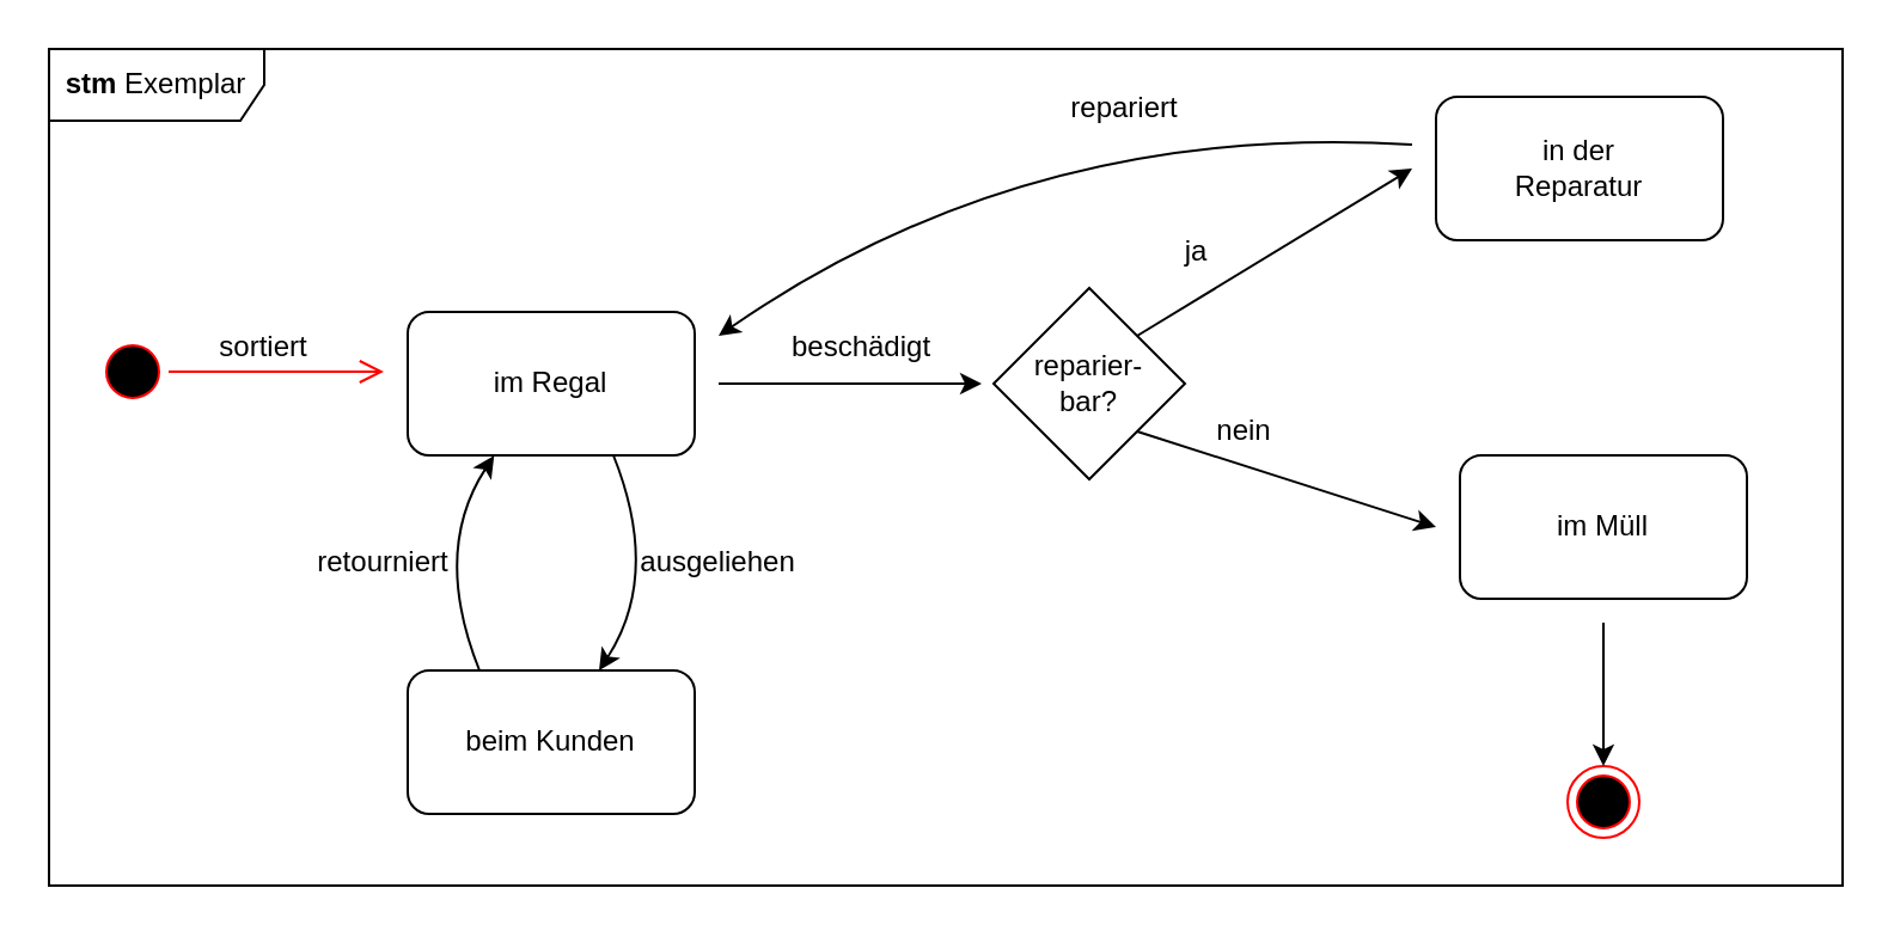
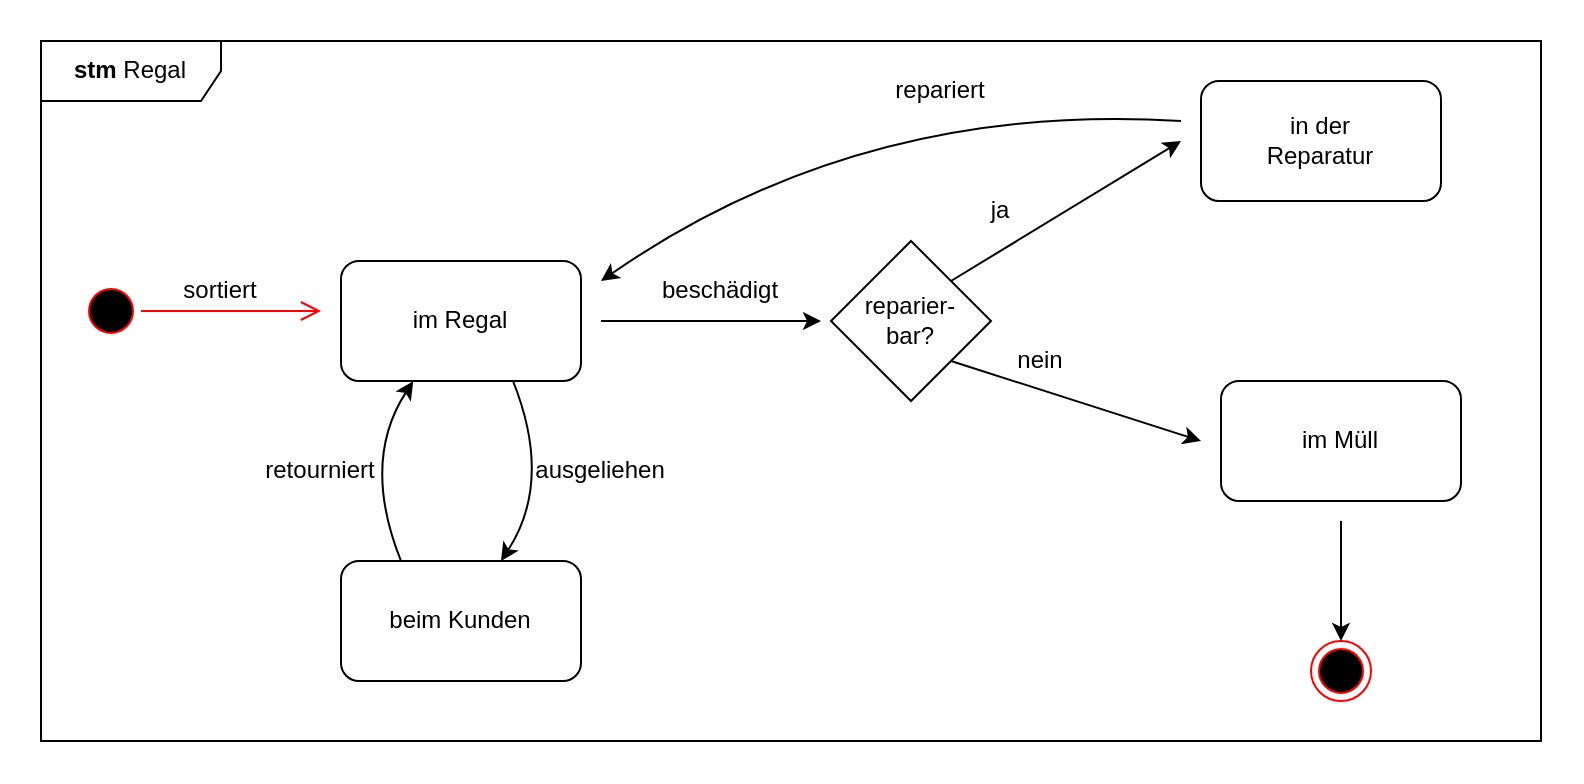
  <mxCell id="0" />
  <mxCell id="1" parent="0" />
  <mxCell id="2" value="im Regal" style="rounded=1;whiteSpace=wrap;html=1;" vertex="1" parent="1"><mxGeometry x="170" y="130" width="120" height="60" as="geometry" /></mxCell>
  <mxCell id="3" value="in der&lt;br&gt;Reparatur" style="rounded=1;whiteSpace=wrap;html=1;" vertex="1" parent="1"><mxGeometry x="600" y="40" width="120" height="60" as="geometry" /></mxCell>
  <mxCell id="4" value="im Müll" style="rounded=1;whiteSpace=wrap;html=1;" vertex="1" parent="1"><mxGeometry x="610" y="190" width="120" height="60" as="geometry" /></mxCell>
  <mxCell id="5" value="beim Kunden" style="rounded=1;whiteSpace=wrap;html=1;" vertex="1" parent="1"><mxGeometry x="170" y="280" width="120" height="60" as="geometry" /></mxCell>
  <mxCell id="6" value="" style="endArrow=classic;html=1;curved=1;exitX=0.25;exitY=0;exitDx=0;exitDy=0;entryX=0.301;entryY=1.002;entryDx=0;entryDy=0;entryPerimeter=0;" edge="1" parent="1" source="5" target="2"><mxGeometry width="50" height="50" relative="1" as="geometry"><mxPoint x="200" y="240" as="sourcePoint" /><mxPoint x="200" y="190" as="targetPoint" /><Array as="points"><mxPoint x="180" y="230" /></Array></mxGeometry></mxCell>
  <mxCell id="7" value="" style="endArrow=classic;html=1;curved=1;exitX=0.25;exitY=0;exitDx=0;exitDy=0;entryX=0.301;entryY=1.002;entryDx=0;entryDy=0;entryPerimeter=0;" edge="1" parent="1"><mxGeometry width="50" height="50" relative="1" as="geometry"><mxPoint x="256" y="190" as="sourcePoint" /><mxPoint x="250" y="280" as="targetPoint" /><Array as="points"><mxPoint x="276" y="240" /></Array></mxGeometry></mxCell>
  <mxCell id="8" value="" style="ellipse;html=1;shape=startState;fillColor=#000000;strokeColor=#ff0000;" vertex="1" parent="1"><mxGeometry x="40" y="140" width="30" height="30" as="geometry" /></mxCell>
  <mxCell id="9" value="" style="edgeStyle=orthogonalEdgeStyle;html=1;verticalAlign=bottom;endArrow=open;endSize=8;strokeColor=#ff0000;rounded=0;" edge="1" source="8" parent="1"><mxGeometry relative="1" as="geometry"><mxPoint x="160" y="155" as="targetPoint" /></mxGeometry></mxCell>
  <mxCell id="10" value="" style="ellipse;html=1;shape=endState;fillColor=#000000;strokeColor=#ff0000;" vertex="1" parent="1"><mxGeometry x="655" y="320" width="30" height="30" as="geometry" /></mxCell>
  <mxCell id="11" value="" style="endArrow=classic;html=1;rounded=0;" edge="1" parent="1"><mxGeometry width="50" height="50" relative="1" as="geometry"><mxPoint x="300" y="160" as="sourcePoint" /><mxPoint x="410" y="160" as="targetPoint" /></mxGeometry></mxCell>
  <mxCell id="12" value="" style="endArrow=classic;html=1;rounded=0;entryX=0.5;entryY=0;entryDx=0;entryDy=0;" edge="1" parent="1" target="10"><mxGeometry width="50" height="50" relative="1" as="geometry"><mxPoint x="670" y="260" as="sourcePoint" /><mxPoint x="460" y="260" as="targetPoint" /></mxGeometry></mxCell>
  <mxCell id="13" value="reparier-&lt;br&gt;bar?" style="rhombus;whiteSpace=wrap;html=1;" vertex="1" parent="1"><mxGeometry x="415" y="120" width="80" height="80" as="geometry" /></mxCell>
  <mxCell id="14" value="" style="endArrow=classic;html=1;rounded=0;exitX=1;exitY=0;exitDx=0;exitDy=0;" edge="1" parent="1" source="13"><mxGeometry width="50" height="50" relative="1" as="geometry"><mxPoint x="390" y="340" as="sourcePoint" /><mxPoint x="590" y="70" as="targetPoint" /></mxGeometry></mxCell>
  <mxCell id="15" value="" style="endArrow=classic;html=1;rounded=0;exitX=1;exitY=1;exitDx=0;exitDy=0;" edge="1" parent="1" source="13"><mxGeometry width="50" height="50" relative="1" as="geometry"><mxPoint x="390" y="340" as="sourcePoint" /><mxPoint x="600" y="220" as="targetPoint" /></mxGeometry></mxCell>
  <mxCell id="16" value="" style="curved=1;endArrow=classic;html=1;rounded=0;" edge="1" parent="1"><mxGeometry width="50" height="50" relative="1" as="geometry"><mxPoint x="590" y="60" as="sourcePoint" /><mxPoint x="300" y="140" as="targetPoint" /><Array as="points"><mxPoint x="430" y="50" /></Array></mxGeometry></mxCell>
  <mxCell id="17" value="ja" style="text;html=1;strokeColor=none;fillColor=none;align=center;verticalAlign=middle;whiteSpace=wrap;rounded=0;" vertex="1" parent="1"><mxGeometry x="470" y="90" width="60" height="30" as="geometry" /></mxCell>
  <mxCell id="18" value="nein" style="text;html=1;strokeColor=none;fillColor=none;align=center;verticalAlign=middle;whiteSpace=wrap;rounded=0;" vertex="1" parent="1"><mxGeometry x="490" y="170" width="60" height="20" as="geometry" /></mxCell>
  <mxCell id="19" value="sortiert" style="text;html=1;strokeColor=none;fillColor=none;align=center;verticalAlign=middle;whiteSpace=wrap;rounded=0;" vertex="1" parent="1"><mxGeometry x="80" y="130" width="60" height="30" as="geometry" /></mxCell>
  <mxCell id="20" value="beschädigt" style="text;html=1;strokeColor=none;fillColor=none;align=center;verticalAlign=middle;whiteSpace=wrap;rounded=0;" vertex="1" parent="1"><mxGeometry x="330" y="130" width="60" height="30" as="geometry" /></mxCell>
  <mxCell id="21" value="repariert" style="text;html=1;strokeColor=none;fillColor=none;align=center;verticalAlign=middle;whiteSpace=wrap;rounded=0;" vertex="1" parent="1"><mxGeometry x="440" y="30" width="60" height="30" as="geometry" /></mxCell>
  <mxCell id="22" value="ausgeliehen" style="text;html=1;strokeColor=none;fillColor=none;align=center;verticalAlign=middle;whiteSpace=wrap;rounded=0;" vertex="1" parent="1"><mxGeometry x="270" y="220" width="60" height="30" as="geometry" /></mxCell>
  <mxCell id="23" value="retourniert" style="text;html=1;strokeColor=none;fillColor=none;align=center;verticalAlign=middle;whiteSpace=wrap;rounded=0;" vertex="1" parent="1"><mxGeometry x="130" y="220" width="60" height="30" as="geometry" /></mxCell>
- <mxCell id="24" value="&lt;b&gt;stm&lt;/b&gt; Exemplar" style="shape=umlFrame;whiteSpace=wrap;html=1;pointerEvents=0;width=90;height=30;" vertex="1" parent="1"><mxGeometry x="20" y="20" width="750" height="350" as="geometry" /></mxCell>
+ <mxCell id="24" value="&lt;b&gt;stm&lt;/b&gt; Regal" style="shape=umlFrame;whiteSpace=wrap;html=1;pointerEvents=0;width=90;height=30;" vertex="1" parent="1"><mxGeometry x="20" y="20" width="750" height="350" as="geometry" /></mxCell>
